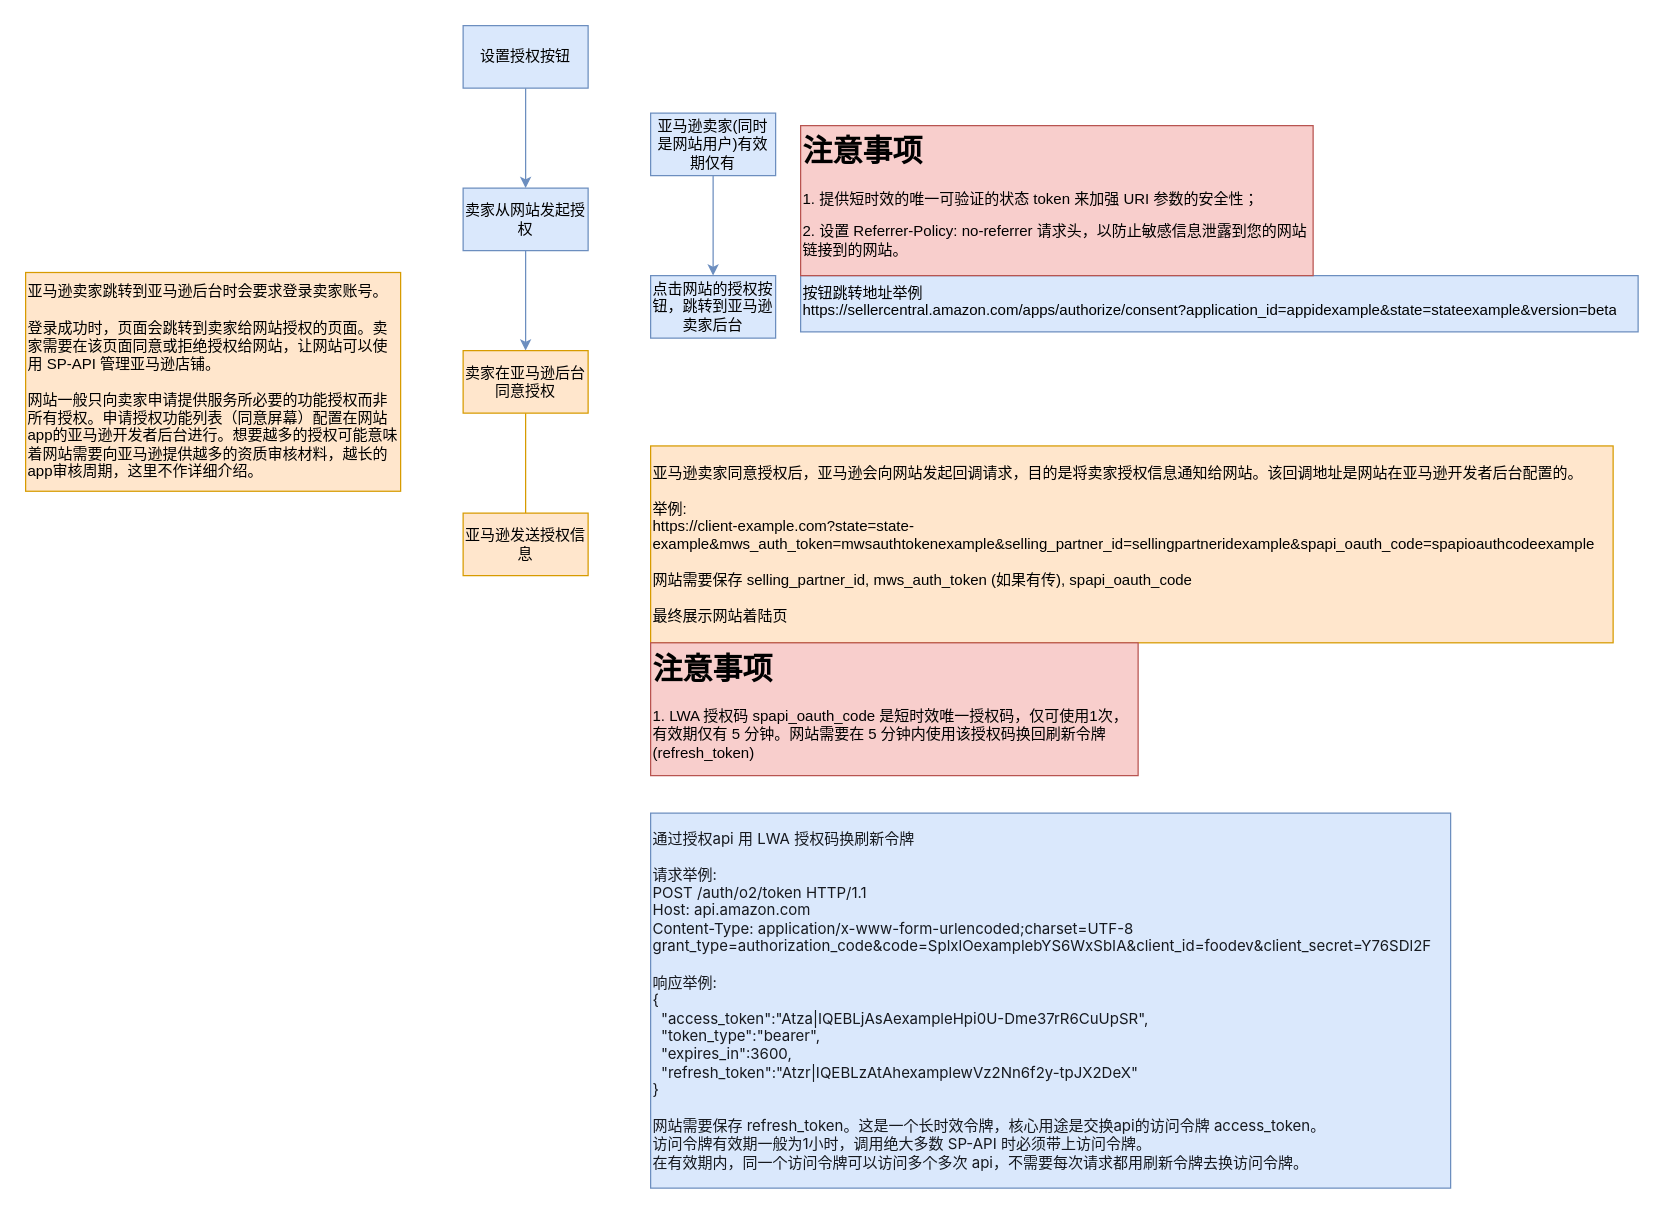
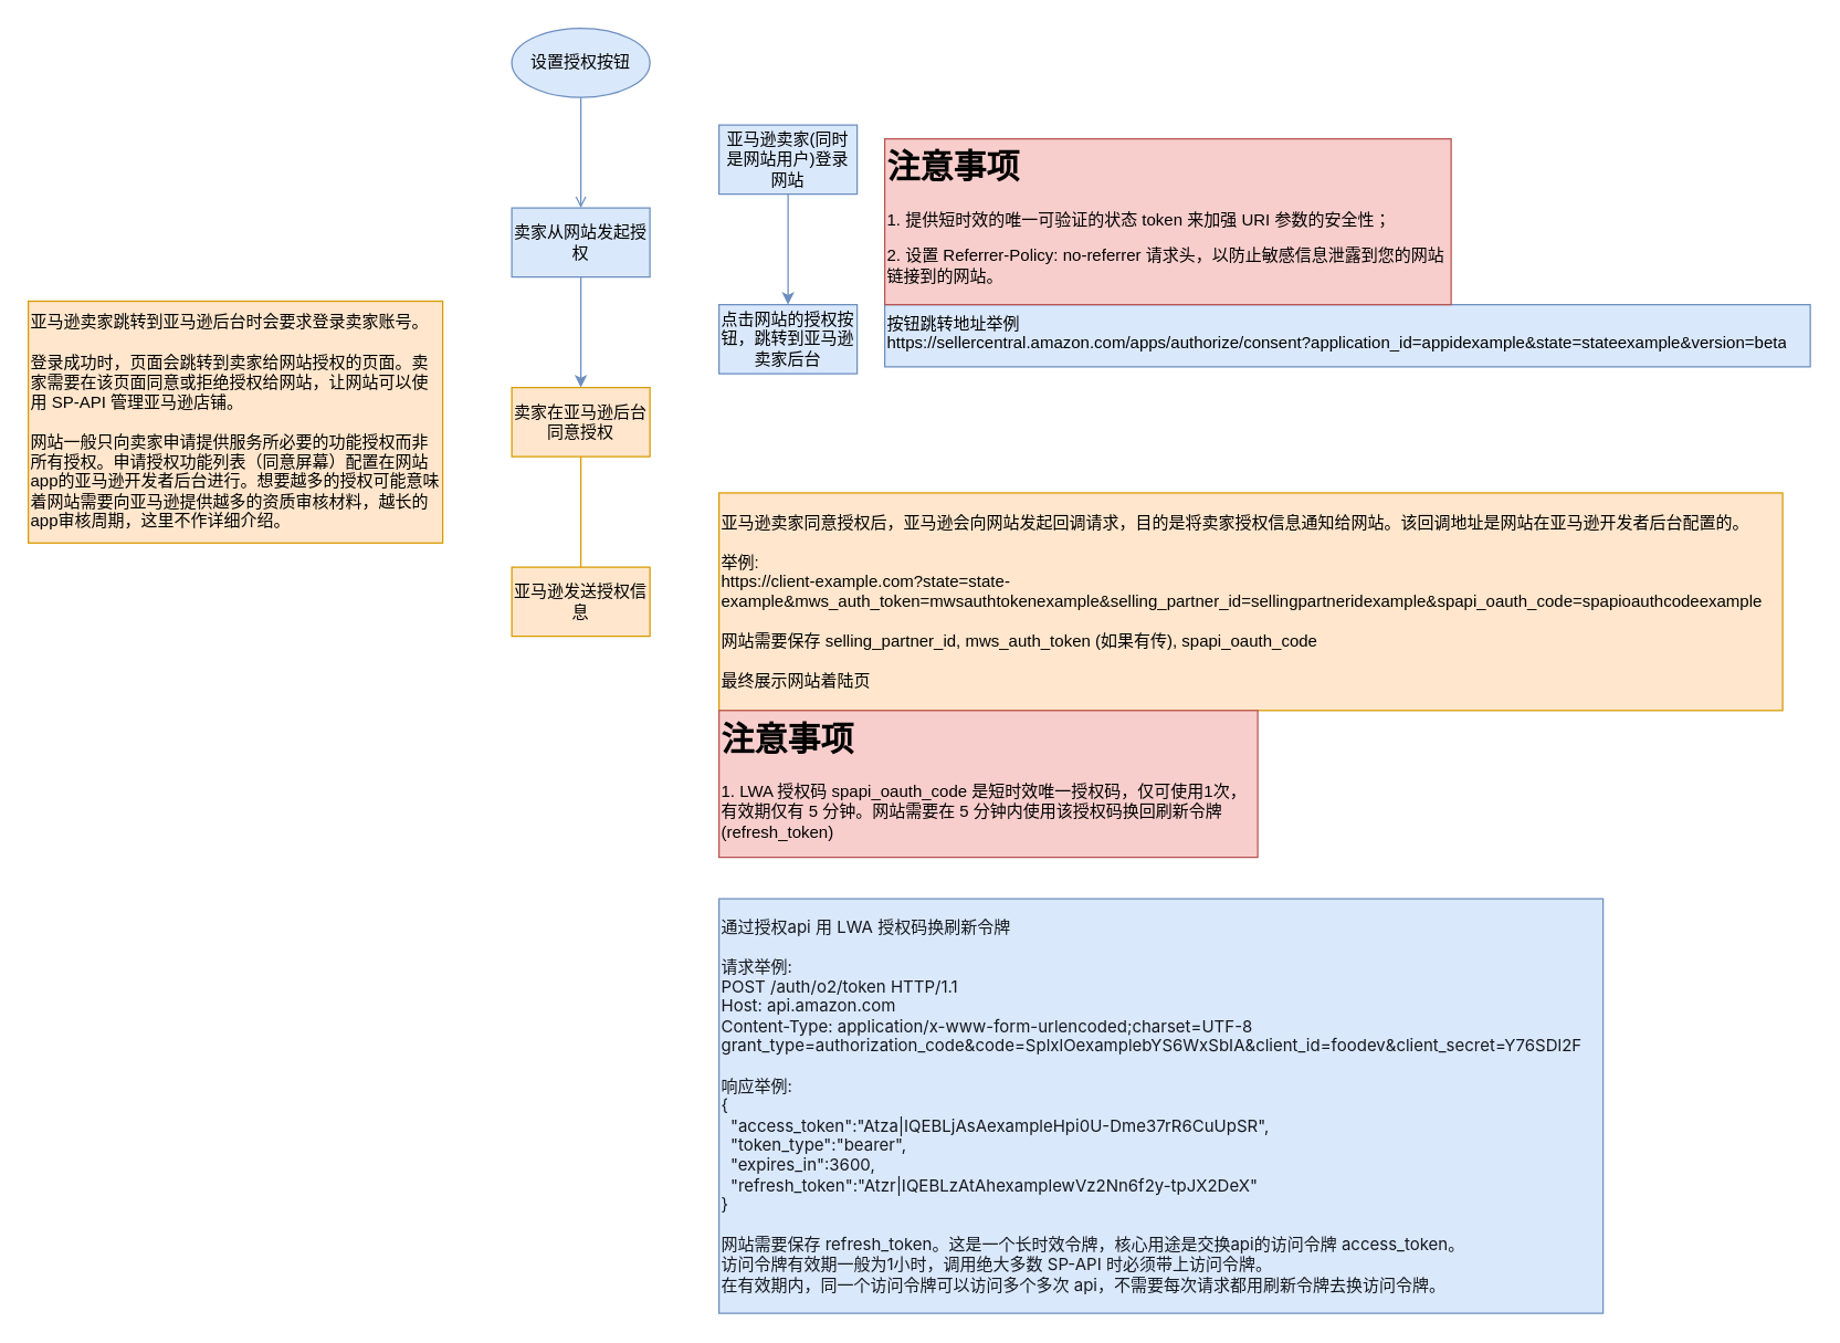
  <mxCell id="0" />
  <mxCell id="1" parent="0" />
- <mxCell id="2" value="" style="edgeStyle=orthogonalEdgeStyle;rounded=0;orthogonalLoop=1;jettySize=auto;html=1;fillColor=#dae8fc;strokeColor=#6c8ebf;" parent="1" source="3" target="5" edge="1"><mxGeometry relative="1" as="geometry" /></mxCell>
- <mxCell id="3" value="设置授权按钮" style="html=1;dashed=0;whiteSpace=wrap;fillColor=#dae8fc;strokeColor=#6c8ebf;" parent="1" vertex="1"><mxGeometry x="370" y="20" width="100" height="50" as="geometry" /></mxCell>
+ <mxCell id="2" value="" style="edgeStyle=orthogonalEdgeStyle;rounded=0;orthogonalLoop=1;jettySize=auto;html=1;fillColor=#dae8fc;strokeColor=#6c8ebf;endArrow=open;" parent="1" source="3" target="5" edge="1"><mxGeometry relative="1" as="geometry" /></mxCell>
+ <mxCell id="3" value="设置授权按钮" style="ellipse;html=1;dashed=0;whiteSpace=wrap;fillColor=#dae8fc;strokeColor=#6c8ebf;" parent="1" vertex="1"><mxGeometry x="370" y="20" width="100" height="50" as="geometry" /></mxCell>
  <mxCell id="4" value="" style="edgeStyle=orthogonalEdgeStyle;rounded=0;orthogonalLoop=1;jettySize=auto;html=1;fillColor=#dae8fc;strokeColor=#6c8ebf;" parent="1" source="5" target="7" edge="1"><mxGeometry relative="1" as="geometry" /></mxCell>
  <mxCell id="5" value="卖家从网站发起授权" style="html=1;dashed=0;whiteSpace=wrap;fillColor=#dae8fc;strokeColor=#6c8ebf;" parent="1" vertex="1"><mxGeometry x="370" y="150" width="100" height="50" as="geometry" /></mxCell>
  <mxCell id="6" value="" style="edgeStyle=orthogonalEdgeStyle;rounded=0;orthogonalLoop=1;jettySize=auto;html=1;fillColor=#ffe6cc;strokeColor=#d79b00;endArrow=none;" parent="1" source="7" target="8" edge="1"><mxGeometry relative="1" as="geometry" /></mxCell>
  <mxCell id="7" value="卖家在亚马逊后台同意授权" style="html=1;dashed=0;whiteSpace=wrap;fillColor=#ffe6cc;strokeColor=#d79b00;" parent="1" vertex="1"><mxGeometry x="370" y="280" width="100" height="50" as="geometry" /></mxCell>
  <mxCell id="8" value="亚马逊发送授权信息" style="html=1;dashed=0;whiteSpace=wrap;fillColor=#ffe6cc;strokeColor=#d79b00;" parent="1" vertex="1"><mxGeometry x="370" y="410" width="100" height="50" as="geometry" /></mxCell>
  <mxCell id="9" value="" style="edgeStyle=orthogonalEdgeStyle;rounded=0;orthogonalLoop=1;jettySize=auto;html=1;fillColor=#dae8fc;strokeColor=#6c8ebf;" edge="1" parent="1" source="10" target="11"><mxGeometry relative="1" as="geometry" /></mxCell>
- <mxCell id="10" value="亚马逊卖家(同时是网站用户)有效期仅有" style="html=1;dashed=0;whiteSpace=wrap;fillColor=#dae8fc;strokeColor=#6c8ebf;" vertex="1" parent="1"><mxGeometry x="520" y="90" width="100" height="50" as="geometry" /></mxCell>
+ <mxCell id="10" value="亚马逊卖家(同时是网站用户)登录网站" style="html=1;dashed=0;whiteSpace=wrap;fillColor=#dae8fc;strokeColor=#6c8ebf;" vertex="1" parent="1"><mxGeometry x="520" y="90" width="100" height="50" as="geometry" /></mxCell>
  <mxCell id="11" value="点击网站的授权按钮，跳转到亚马逊卖家后台" style="html=1;dashed=0;whiteSpace=wrap;fillColor=#dae8fc;strokeColor=#6c8ebf;" vertex="1" parent="1"><mxGeometry x="520" y="220" width="100" height="50" as="geometry" /></mxCell>
  <mxCell id="12" value="按钮跳转地址举例&#10;https://sellercentral.amazon.com/apps/authorize/consent?application_id=appidexample&amp;state=stateexample&amp;version=beta&#10;" style="text;whiteSpace=wrap;overflow=hidden;rounded=0;fillColor=#dae8fc;strokeColor=#6c8ebf;" vertex="1" parent="1"><mxGeometry x="640" y="220" width="670" height="45" as="geometry" /></mxCell>
  <mxCell id="13" value="&lt;h1 style=&quot;margin-top: 0px;&quot;&gt;注意事项&lt;/h1&gt;&lt;p&gt;1. 提供短时效的唯一可验证的状态 token 来加强 URI 参数的安全性；&lt;/p&gt;&lt;p&gt;2. 设置&amp;nbsp;Referrer-Policy: no-referrer 请求头，以防止敏感信息泄露到您的网站链接到的网站。&lt;/p&gt;" style="text;html=1;whiteSpace=wrap;overflow=hidden;rounded=0;fillColor=#f8cecc;strokeColor=#b85450;" vertex="1" parent="1"><mxGeometry x="640" y="100" width="410" height="120" as="geometry" /></mxCell>
  <mxCell id="14" value="亚马逊卖家跳转到亚马逊后台时会要求登录卖家账号。&lt;div&gt;&lt;br&gt;&lt;div&gt;登录成功时，页面会跳转到卖家给网站授权的页面。卖家需要在该页面同意或拒绝授权给网站，让网站可以使用 SP-API 管理亚马逊店铺。&lt;/div&gt;&lt;/div&gt;&lt;div&gt;&lt;br&gt;&lt;/div&gt;&lt;div&gt;网站一般只向卖家申请提供服务所必要的功能授权而非所有授权。申请授权功能列表（同意屏幕）配置在网站app的亚马逊开发者后台进行。想要越多的授权可能意味着网站需要向亚马逊提供越多的资质审核材料，越长的app审核周期，这里不作详细介绍。&lt;/div&gt;" style="text;html=1;align=left;verticalAlign=middle;whiteSpace=wrap;rounded=0;fillColor=#ffe6cc;strokeColor=#d79b00;" vertex="1" parent="1"><mxGeometry x="20" y="217.5" width="300" height="175" as="geometry" /></mxCell>
  <mxCell id="15" value="亚马逊卖家同意授权后，亚马逊会向网站发起回调请求，目的是将卖家授权信息通知给网站。该回调地址是网站在亚马逊开发者后台配置的。&lt;div&gt;&lt;br&gt;&lt;/div&gt;&lt;div&gt;举例:&lt;/div&gt;&lt;div&gt;https://client-example.com?state=state-example&amp;amp;mws_auth_token=mwsauthtokenexample&amp;amp;selling_partner_id=sellingpartneridexample&amp;amp;spapi_oauth_code=spapioauthcodeexample&lt;br&gt;&lt;/div&gt;&lt;div&gt;&lt;br&gt;&lt;/div&gt;&lt;div&gt;网站需要保存 selling_partner_id, mws_auth_token (如果有传), spapi_oauth_code&lt;/div&gt;&lt;div&gt;&lt;br&gt;&lt;/div&gt;&lt;div&gt;最终展示网站着陆页&lt;/div&gt;" style="text;html=1;align=left;verticalAlign=middle;whiteSpace=wrap;rounded=0;fillColor=#ffe6cc;strokeColor=#d79b00;" vertex="1" parent="1"><mxGeometry x="520" y="356.25" width="770" height="157.5" as="geometry" /></mxCell>
  <mxCell id="16" value="&lt;h1 style=&quot;margin-top: 0px;&quot;&gt;注意事项&lt;/h1&gt;&lt;p&gt;1. LWA 授权码 spapi_oauth_code 是短时效唯一授权码，仅可使用1次，有效期仅有 5 分钟。网站需要在 5 分钟内使用该授权码换回刷新令牌(refresh_token)&lt;/p&gt;" style="text;html=1;whiteSpace=wrap;overflow=hidden;rounded=0;fillColor=#f8cecc;strokeColor=#b85450;" vertex="1" parent="1"><mxGeometry x="520" y="513.75" width="390" height="106.25" as="geometry" /></mxCell>
  <mxCell id="17" value="&lt;div&gt;&lt;span style=&quot;white-space: pre; color: rgb(22, 25, 31); font-family: Ember, -apple-system, system-ui, &amp;quot;Segoe UI&amp;quot;, Roboto, Oxygen, Ubuntu, Cantarell, &amp;quot;Fira Sans&amp;quot;, &amp;quot;Droid Sans&amp;quot;, &amp;quot;Helvetica Neue&amp;quot;, sans-serif; background-color: initial;&quot;&gt;通过授权api 用 LWA 授权码换刷新令牌&lt;/span&gt;&lt;br&gt;&lt;/div&gt;&lt;div&gt;&lt;span style=&quot;white-space: pre; color: rgb(22, 25, 31); font-family: Ember, -apple-system, system-ui, &amp;quot;Segoe UI&amp;quot;, Roboto, Oxygen, Ubuntu, Cantarell, &amp;quot;Fira Sans&amp;quot;, &amp;quot;Droid Sans&amp;quot;, &amp;quot;Helvetica Neue&amp;quot;, sans-serif; background-color: initial;&quot;&gt;&lt;br&gt;&lt;/span&gt;&lt;/div&gt;&lt;div&gt;&lt;font face=&quot;Ember, -apple-system, system-ui, Segoe UI, Roboto, Oxygen, Ubuntu, Cantarell, Fira Sans, Droid Sans, Helvetica Neue, sans-serif&quot; color=&quot;#16191f&quot;&gt;&lt;span style=&quot;white-space: pre;&quot;&gt;请求举例:&lt;/span&gt;&lt;/font&gt;&lt;/div&gt;&lt;font style=&quot;font-size: 12px;&quot; face=&quot;Ember, -apple-system, system-ui, Segoe UI, Roboto, Oxygen, Ubuntu, Cantarell, Fira Sans, Droid Sans, Helvetica Neue, sans-serif&quot; color=&quot;#16191f&quot;&gt;&lt;span style=&quot;white-space: pre;&quot;&gt;POST /auth/o2/token HTTP/1.1&lt;br&gt;Host: api.amazon.com&lt;br&gt;Content-Type: application/x-www-form-urlencoded;charset=UTF-8&lt;br&gt;grant_type=authorization_code&amp;amp;code=SplxlOexamplebYS6WxSbIA&amp;amp;client_id=foodev&amp;amp;client_secret=Y76SDl2F&lt;/span&gt;&lt;/font&gt;&lt;div&gt;&lt;font style=&quot;font-size: 12px;&quot; face=&quot;Ember, -apple-system, system-ui, Segoe UI, Roboto, Oxygen, Ubuntu, Cantarell, Fira Sans, Droid Sans, Helvetica Neue, sans-serif&quot; color=&quot;#16191f&quot;&gt;&lt;span style=&quot;white-space: pre;&quot;&gt;&lt;br&gt;&lt;/span&gt;&lt;/font&gt;&lt;/div&gt;&lt;div&gt;&lt;font style=&quot;font-size: 12px;&quot; face=&quot;Ember, -apple-system, system-ui, Segoe UI, Roboto, Oxygen, Ubuntu, Cantarell, Fira Sans, Droid Sans, Helvetica Neue, sans-serif&quot; color=&quot;#16191f&quot;&gt;&lt;span style=&quot;white-space: pre;&quot;&gt;响应举例:&lt;/span&gt;&lt;/font&gt;&lt;/div&gt;&lt;div&gt;&lt;font face=&quot;Ember, -apple-system, system-ui, Segoe UI, Roboto, Oxygen, Ubuntu, Cantarell, Fira Sans, Droid Sans, Helvetica Neue, sans-serif&quot; color=&quot;#16191f&quot;&gt;&lt;span style=&quot;white-space: pre;&quot;&gt;&lt;div style=&quot;&quot;&gt;{&lt;/div&gt;&lt;div style=&quot;&quot;&gt;&amp;nbsp; &quot;access_token&quot;:&quot;Atza|IQEBLjAsAexampleHpi0U-Dme37rR6CuUpSR&quot;,&lt;/div&gt;&lt;div style=&quot;&quot;&gt;&amp;nbsp; &quot;token_type&quot;:&quot;bearer&quot;,&lt;/div&gt;&lt;div style=&quot;&quot;&gt;&amp;nbsp; &quot;expires_in&quot;:3600,&lt;/div&gt;&lt;div style=&quot;&quot;&gt;&amp;nbsp; &quot;refresh_token&quot;:&quot;Atzr|IQEBLzAtAhexamplewVz2Nn6f2y-tpJX2DeX&quot;&lt;/div&gt;&lt;div style=&quot;&quot;&gt;}&lt;/div&gt;&lt;div style=&quot;&quot;&gt;&lt;br&gt;&lt;/div&gt;&lt;div style=&quot;&quot;&gt;网站需要保存 refresh_token。这是一个长时效令牌，核心用途是交换api的访问令牌 access_token。&lt;/div&gt;&lt;div style=&quot;&quot;&gt;访问令牌有效期一般为1小时，调用绝大多数 SP-API 时必须带上访问令牌。&lt;/div&gt;&lt;div style=&quot;&quot;&gt;在有效期内，同一个访问令牌可以访问多个多次 api，不需要每次请求都用刷新令牌去换访问令牌。&lt;/div&gt;&lt;/span&gt;&lt;/font&gt;&lt;/div&gt;" style="text;html=1;align=left;verticalAlign=middle;whiteSpace=wrap;rounded=0;fillColor=#dae8fc;strokeColor=#6c8ebf;" vertex="1" parent="1"><mxGeometry x="520" y="650" width="640" height="300" as="geometry" /></mxCell>
